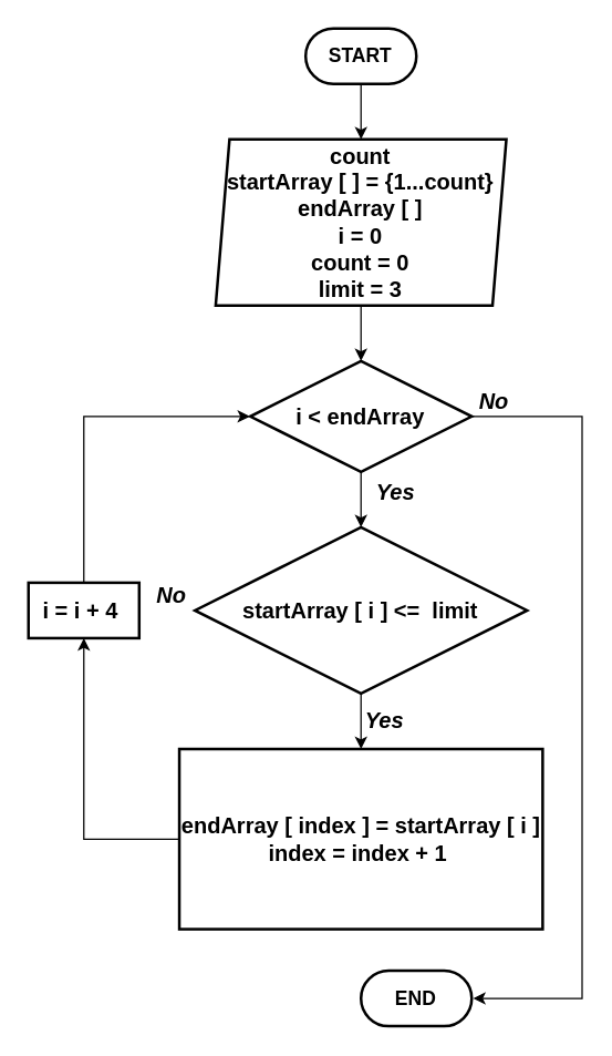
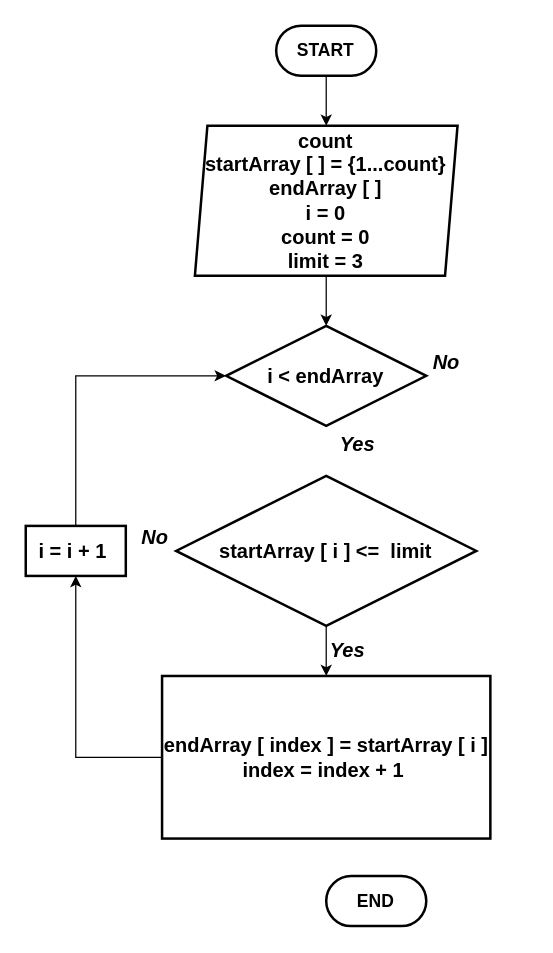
  <mxCell id="0" />
  <mxCell id="1" parent="0" />
  <mxCell id="2" style="edgeStyle=orthogonalEdgeStyle;rounded=0;orthogonalLoop=1;jettySize=auto;html=1;entryX=0.5;entryY=0;entryDx=0;entryDy=0;fontSize=16;" edge="1" parent="1" target="6"><mxGeometry relative="1" as="geometry"><mxPoint x="260.25" y="61" as="sourcePoint" /></mxGeometry></mxCell>
  <mxCell id="3" value="&lt;font style=&quot;font-size: 14px;&quot;&gt;&lt;b&gt;START&lt;/b&gt;&lt;/font&gt;" style="rounded=1;whiteSpace=wrap;html=1;perimeterSpacing=1;strokeWidth=2;sketch=0;glass=0;shadow=0;portConstraintRotation=0;fillColor=default;gradientColor=none;arcSize=50;" vertex="1" parent="1"><mxGeometry x="220.25" y="20" width="80" height="40" as="geometry" /></mxCell>
  <mxCell id="4" value="&lt;font style=&quot;font-size: 14px;&quot;&gt;&lt;b&gt;END&lt;/b&gt;&lt;/font&gt;" style="rounded=1;whiteSpace=wrap;html=1;perimeterSpacing=1;strokeWidth=2;sketch=0;glass=0;shadow=0;portConstraintRotation=0;fillColor=default;gradientColor=none;arcSize=50;" vertex="1" parent="1"><mxGeometry x="260.25" y="700" width="80" height="40" as="geometry" /></mxCell>
  <mxCell id="5" style="edgeStyle=orthogonalEdgeStyle;rounded=0;orthogonalLoop=1;jettySize=auto;html=1;fontSize=16;" edge="1" parent="1" source="6" target="13"><mxGeometry relative="1" as="geometry" /></mxCell>
  <mxCell id="6" value="&lt;b style=&quot;font-size: 16px;&quot;&gt;count&lt;/b&gt;&lt;b style=&quot;font-size: 16px;&quot;&gt;&lt;br&gt;startArray [ ] = {1...count}&lt;br&gt;endArray [ ]&lt;br&gt;i = 0&lt;br&gt;count = 0&lt;br&gt;limit = 3&lt;br&gt;&lt;/b&gt;" style="shape=parallelogram;perimeter=parallelogramPerimeter;whiteSpace=wrap;html=1;fixedSize=1;shadow=0;glass=0;sketch=0;fontSize=14;strokeWidth=2;fillColor=default;gradientColor=none;size=10;" vertex="1" parent="1"><mxGeometry x="155.25" y="100" width="210" height="120" as="geometry" /></mxCell>
  <mxCell id="7" style="edgeStyle=orthogonalEdgeStyle;rounded=0;orthogonalLoop=1;jettySize=auto;html=1;entryX=0.5;entryY=1;entryDx=0;entryDy=0;fontSize=16;" edge="1" parent="1" source="8" target="10"><mxGeometry relative="1" as="geometry" /></mxCell>
  <mxCell id="8" value="&lt;b style=&quot;font-size: 16px;&quot;&gt;endArray [ index ] = startArray [ i ]&lt;br&gt;index = index + 1&amp;nbsp;&lt;/b&gt;" style="rounded=0;whiteSpace=wrap;html=1;shadow=0;glass=0;sketch=0;fontSize=14;strokeWidth=2;fillColor=default;gradientColor=none;" vertex="1" parent="1"><mxGeometry x="129" y="540" width="262.5" height="130" as="geometry" /></mxCell>
  <mxCell id="9" style="edgeStyle=orthogonalEdgeStyle;rounded=0;orthogonalLoop=1;jettySize=auto;html=1;fontSize=16;" edge="1" parent="1" source="10"><mxGeometry relative="1" as="geometry"><mxPoint x="180" y="300" as="targetPoint" /><Array as="points"><mxPoint x="60" y="300" /></Array></mxGeometry></mxCell>
- <mxCell id="10" value="&lt;b&gt;&lt;font style=&quot;font-size: 16px;&quot;&gt;i = i + 4&amp;nbsp;&lt;/font&gt;&lt;/b&gt;" style="rounded=0;whiteSpace=wrap;html=1;shadow=0;glass=0;sketch=0;fontSize=14;strokeWidth=2;fillColor=default;gradientColor=none;" vertex="1" parent="1"><mxGeometry x="20" y="420" width="80" height="40" as="geometry" /></mxCell>
- <mxCell id="11" style="edgeStyle=orthogonalEdgeStyle;rounded=0;orthogonalLoop=1;jettySize=auto;html=1;entryX=0.5;entryY=0;entryDx=0;entryDy=0;fontSize=16;" edge="1" parent="1" source="13" target="15"><mxGeometry relative="1" as="geometry" /></mxCell>
- <mxCell id="12" style="edgeStyle=orthogonalEdgeStyle;rounded=0;orthogonalLoop=1;jettySize=auto;html=1;entryX=1;entryY=0.5;entryDx=0;entryDy=0;fontSize=16;" edge="1" parent="1" source="13" target="4"><mxGeometry relative="1" as="geometry"><Array as="points"><mxPoint x="420" y="300" /><mxPoint x="420" y="720" /></Array></mxGeometry></mxCell>
+ <mxCell id="10" value="&lt;b&gt;&lt;font style=&quot;font-size: 16px;&quot;&gt;i = i + 1&amp;nbsp;&lt;/font&gt;&lt;/b&gt;" style="rounded=0;whiteSpace=wrap;html=1;shadow=0;glass=0;sketch=0;fontSize=14;strokeWidth=2;fillColor=default;gradientColor=none;" vertex="1" parent="1"><mxGeometry x="20" y="420" width="80" height="40" as="geometry" /></mxCell>
  <mxCell id="13" value="&lt;b&gt;i &amp;lt; endArray&lt;/b&gt;" style="rhombus;whiteSpace=wrap;html=1;shadow=0;glass=0;sketch=0;fontSize=16;strokeWidth=2;fillColor=default;gradientColor=none;" vertex="1" parent="1"><mxGeometry x="180.25" y="260" width="160" height="80" as="geometry" /></mxCell>
  <mxCell id="14" style="edgeStyle=orthogonalEdgeStyle;rounded=0;orthogonalLoop=1;jettySize=auto;html=1;entryX=0.5;entryY=0;entryDx=0;entryDy=0;fontSize=16;" edge="1" parent="1" source="15" target="8"><mxGeometry relative="1" as="geometry" /></mxCell>
  <mxCell id="15" value="&lt;b&gt;startArray [ i ] &amp;lt;=&amp;nbsp; limit&lt;/b&gt;" style="rhombus;whiteSpace=wrap;html=1;shadow=0;glass=0;sketch=0;fontSize=16;strokeWidth=2;fillColor=default;gradientColor=none;" vertex="1" parent="1"><mxGeometry x="140.25" y="380" width="240" height="120" as="geometry" /></mxCell>
  <mxCell id="16" value="&lt;b&gt;&lt;i&gt;Yes&lt;/i&gt;&lt;/b&gt;" style="text;html=1;align=center;verticalAlign=middle;resizable=0;points=[];autosize=1;strokeColor=none;fillColor=none;fontSize=16;" vertex="1" parent="1"><mxGeometry x="252.25" y="504" width="50" height="30" as="geometry" /></mxCell>
  <mxCell id="17" value="&lt;b&gt;&lt;i&gt;Yes&lt;/i&gt;&lt;/b&gt;" style="text;html=1;align=center;verticalAlign=middle;resizable=0;points=[];autosize=1;strokeColor=none;fillColor=none;fontSize=16;" vertex="1" parent="1"><mxGeometry x="260.25" y="340" width="50" height="30" as="geometry" /></mxCell>
  <mxCell id="18" value="&lt;b&gt;&lt;i&gt;No&lt;/i&gt;&lt;/b&gt;" style="text;html=1;align=center;verticalAlign=middle;resizable=0;points=[];autosize=1;strokeColor=none;fillColor=none;fontSize=16;" vertex="1" parent="1"><mxGeometry x="98.25" y="414" width="50" height="30" as="geometry" /></mxCell>
  <mxCell id="19" value="&lt;b&gt;&lt;i&gt;No&lt;/i&gt;&lt;/b&gt;" style="text;html=1;align=center;verticalAlign=middle;resizable=0;points=[];autosize=1;strokeColor=none;fillColor=none;fontSize=16;" vertex="1" parent="1"><mxGeometry x="331" y="274" width="50" height="30" as="geometry" /></mxCell>
